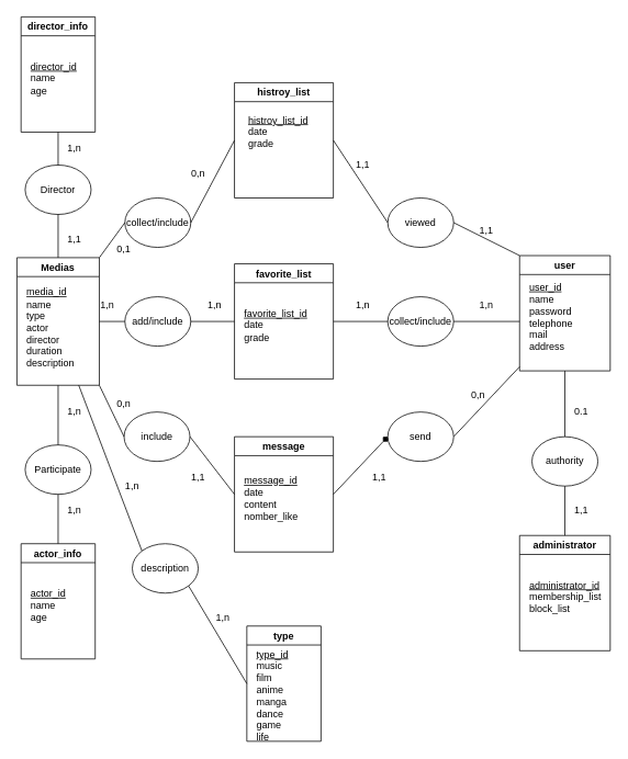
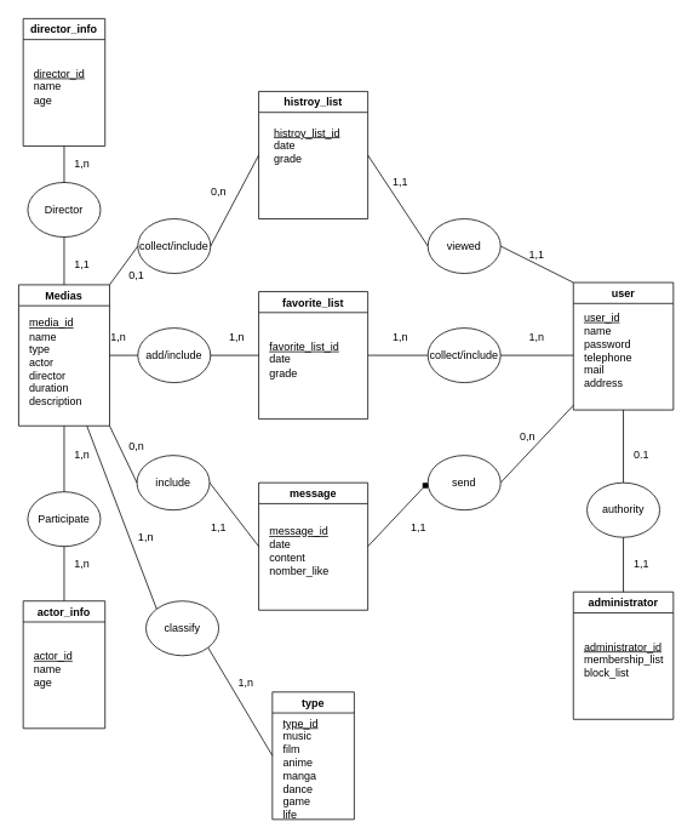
  <mxCell id="0" />
  <mxCell id="1" parent="0" />
  <mxCell id="2" value="Medias" style="swimlane;" parent="1" vertex="1"><mxGeometry x="20" y="312.5" width="100" height="155" as="geometry" /></mxCell>
  <mxCell id="3" value="&lt;u&gt;media_id&lt;/u&gt;&lt;br&gt;name&lt;br&gt;type&lt;br&gt;actor&lt;br&gt;director&lt;br&gt;duration&lt;br&gt;description" style="text;html=1;align=left;verticalAlign=middle;resizable=0;points=[];autosize=1;strokeColor=none;fillColor=none;" parent="2" vertex="1"><mxGeometry x="10" y="35" width="70" height="100" as="geometry" /></mxCell>
  <mxCell id="4" value="favorite_list" style="swimlane;" parent="1" vertex="1"><mxGeometry x="284" y="320" width="120" height="140" as="geometry" /></mxCell>
  <mxCell id="5" value="&lt;u&gt;favorite_list_id&lt;/u&gt;&lt;br&gt;date&lt;br&gt;grade" style="text;html=1;align=left;verticalAlign=middle;resizable=0;points=[];autosize=1;strokeColor=none;fillColor=none;" parent="4" vertex="1"><mxGeometry x="10" y="50" width="90" height="50" as="geometry" /></mxCell>
  <mxCell id="6" value="user" style="swimlane;" parent="1" vertex="1"><mxGeometry x="630" y="310" width="110" height="140" as="geometry" /></mxCell>
  <mxCell id="7" value="&lt;u&gt;user_id&lt;/u&gt;&lt;br&gt;name&lt;br&gt;password&lt;br&gt;telephone&lt;br&gt;mail&lt;br&gt;address" style="text;html=1;align=left;verticalAlign=middle;resizable=0;points=[];autosize=1;strokeColor=none;fillColor=none;" parent="6" vertex="1"><mxGeometry x="10" y="30" width="70" height="90" as="geometry" /></mxCell>
  <mxCell id="8" value="" style="endArrow=none;html=1;exitX=1;exitY=0.5;exitDx=0;exitDy=0;" parent="6" source="24" edge="1"><mxGeometry width="50" height="50" relative="1" as="geometry"><mxPoint x="-50" y="185" as="sourcePoint" /><mxPoint y="135" as="targetPoint" /></mxGeometry></mxCell>
  <mxCell id="9" value="administrator" style="swimlane;" parent="1" vertex="1"><mxGeometry x="630" y="650" width="110" height="140" as="geometry"><mxRectangle x="190" y="360" width="70" height="23" as="alternateBounds" /></mxGeometry></mxCell>
  <mxCell id="10" value="&lt;u&gt;administrator_id&lt;/u&gt;&lt;br&gt;membership_list&lt;br&gt;block_list" style="text;html=1;align=left;verticalAlign=middle;resizable=0;points=[];autosize=1;strokeColor=none;fillColor=none;" parent="9" vertex="1"><mxGeometry x="10" y="50" width="100" height="50" as="geometry" /></mxCell>
  <mxCell id="11" value="1,n" style="text;html=1;strokeColor=none;fillColor=none;align=center;verticalAlign=middle;whiteSpace=wrap;rounded=0;" parent="1" vertex="1"><mxGeometry x="240" y="360" width="40" height="20" as="geometry" /></mxCell>
  <mxCell id="12" value="1,n" style="text;html=1;strokeColor=none;fillColor=none;align=center;verticalAlign=middle;whiteSpace=wrap;rounded=0;" parent="1" vertex="1"><mxGeometry x="110" y="360" width="40" height="20" as="geometry" /></mxCell>
  <mxCell id="13" value="1,n" style="text;html=1;strokeColor=none;fillColor=none;align=center;verticalAlign=middle;whiteSpace=wrap;rounded=0;" parent="1" vertex="1"><mxGeometry x="570" y="360" width="40" height="20" as="geometry" /></mxCell>
  <mxCell id="14" value="1,n" style="text;html=1;strokeColor=none;fillColor=none;align=center;verticalAlign=middle;whiteSpace=wrap;rounded=0;" parent="1" vertex="1"><mxGeometry x="420" y="360" width="40" height="20" as="geometry" /></mxCell>
  <mxCell id="15" value="add/include" style="ellipse;whiteSpace=wrap;html=1;" parent="1" vertex="1"><mxGeometry x="151" y="360" width="80" height="60" as="geometry" /></mxCell>
  <mxCell id="16" value="collect/include" style="ellipse;whiteSpace=wrap;html=1;" parent="1" vertex="1"><mxGeometry x="470" y="360" width="80" height="60" as="geometry" /></mxCell>
  <mxCell id="17" value="" style="endArrow=none;html=1;exitX=1;exitY=0.5;exitDx=0;exitDy=0;entryX=0;entryY=0.5;entryDx=0;entryDy=0;" parent="1" source="2" target="15" edge="1"><mxGeometry width="50" height="50" relative="1" as="geometry"><mxPoint x="350" y="530" as="sourcePoint" /><mxPoint x="400" y="480" as="targetPoint" /></mxGeometry></mxCell>
  <mxCell id="18" value="" style="endArrow=none;html=1;exitX=1;exitY=0.5;exitDx=0;exitDy=0;entryX=0;entryY=0.5;entryDx=0;entryDy=0;" parent="1" source="15" target="4" edge="1"><mxGeometry width="50" height="50" relative="1" as="geometry"><mxPoint x="350" y="530" as="sourcePoint" /><mxPoint x="400" y="480" as="targetPoint" /></mxGeometry></mxCell>
  <mxCell id="19" value="" style="endArrow=none;html=1;exitX=1;exitY=0.5;exitDx=0;exitDy=0;entryX=0;entryY=0.5;entryDx=0;entryDy=0;" parent="1" source="4" target="16" edge="1"><mxGeometry width="50" height="50" relative="1" as="geometry"><mxPoint x="350" y="530" as="sourcePoint" /><mxPoint x="400" y="480" as="targetPoint" /></mxGeometry></mxCell>
  <mxCell id="20" value="" style="endArrow=none;html=1;exitX=1;exitY=0.5;exitDx=0;exitDy=0;" parent="1" source="16" edge="1"><mxGeometry width="50" height="50" relative="1" as="geometry"><mxPoint x="414" y="400" as="sourcePoint" /><mxPoint x="630" y="390" as="targetPoint" /></mxGeometry></mxCell>
  <mxCell id="21" value="message" style="swimlane;" parent="1" vertex="1"><mxGeometry x="284" y="530" width="120" height="140" as="geometry" /></mxCell>
  <mxCell id="22" value="&lt;u&gt;message_id&lt;/u&gt;&lt;br&gt;date&lt;br&gt;content&lt;br&gt;nomber_like" style="text;html=1;align=left;verticalAlign=middle;resizable=0;points=[];autosize=1;strokeColor=none;fillColor=none;" parent="21" vertex="1"><mxGeometry x="10" y="45" width="80" height="60" as="geometry" /></mxCell>
  <mxCell id="23" value="include" style="ellipse;whiteSpace=wrap;html=1;" parent="1" vertex="1"><mxGeometry x="150" y="500" width="80" height="60" as="geometry" /></mxCell>
  <mxCell id="24" value="send" style="ellipse;whiteSpace=wrap;html=1;" parent="1" vertex="1"><mxGeometry x="470" y="500" width="80" height="60" as="geometry" /></mxCell>
  <mxCell id="25" value="" style="endArrow=diamond;html=1;exitX=1;exitY=0.5;exitDx=0;exitDy=0;entryX=0;entryY=0.5;entryDx=0;entryDy=0;" parent="1" source="21" target="24" edge="1"><mxGeometry width="50" height="50" relative="1" as="geometry"><mxPoint x="410" y="550" as="sourcePoint" /><mxPoint x="460" y="500" as="targetPoint" /></mxGeometry></mxCell>
  <mxCell id="26" value="" style="endArrow=none;html=1;exitX=1;exitY=1;exitDx=0;exitDy=0;entryX=0;entryY=0.5;entryDx=0;entryDy=0;" parent="1" source="2" target="23" edge="1"><mxGeometry width="50" height="50" relative="1" as="geometry"><mxPoint x="97" y="560" as="sourcePoint" /><mxPoint x="163" y="490" as="targetPoint" /></mxGeometry></mxCell>
  <mxCell id="27" value="" style="endArrow=none;html=1;entryX=0;entryY=0.5;entryDx=0;entryDy=0;exitX=0;exitY=0.5;exitDx=0;exitDy=0;" parent="1" source="21" edge="1"><mxGeometry width="50" height="50" relative="1" as="geometry"><mxPoint x="290" y="600" as="sourcePoint" /><mxPoint x="230" y="530" as="targetPoint" /></mxGeometry></mxCell>
  <mxCell id="28" value="authority" style="ellipse;whiteSpace=wrap;html=1;" parent="1" vertex="1"><mxGeometry x="645" y="530" width="80" height="60" as="geometry" /></mxCell>
  <mxCell id="29" value="" style="endArrow=none;html=1;exitX=0.5;exitY=1;exitDx=0;exitDy=0;" parent="1" source="28" target="9" edge="1"><mxGeometry width="50" height="50" relative="1" as="geometry"><mxPoint x="410" y="550" as="sourcePoint" /><mxPoint x="460" y="500" as="targetPoint" /></mxGeometry></mxCell>
  <mxCell id="30" value="" style="endArrow=none;html=1;exitX=0.5;exitY=0;exitDx=0;exitDy=0;" parent="1" source="28" edge="1"><mxGeometry width="50" height="50" relative="1" as="geometry"><mxPoint x="635" y="500" as="sourcePoint" /><mxPoint x="685" y="450" as="targetPoint" /></mxGeometry></mxCell>
  <mxCell id="31" value="director_info" style="swimlane;" parent="1" vertex="1"><mxGeometry x="25" y="20" width="90" height="140" as="geometry" /></mxCell>
  <mxCell id="32" value="&lt;u&gt;director_id&lt;/u&gt;&lt;br&gt;name&lt;br&gt;age" style="text;html=1;align=left;verticalAlign=middle;resizable=0;points=[];autosize=1;strokeColor=none;fillColor=none;" parent="31" vertex="1"><mxGeometry x="10" y="50" width="70" height="50" as="geometry" /></mxCell>
  <mxCell id="33" value="actor_info" style="swimlane;" parent="1" vertex="1"><mxGeometry x="25" y="660" width="90" height="140" as="geometry" /></mxCell>
  <mxCell id="34" value="&lt;u&gt;actor_id&lt;/u&gt;&lt;br&gt;name&lt;br&gt;age" style="text;html=1;align=left;verticalAlign=middle;resizable=0;points=[];autosize=1;strokeColor=none;fillColor=none;" parent="33" vertex="1"><mxGeometry x="10" y="50" width="60" height="50" as="geometry" /></mxCell>
  <mxCell id="35" value="Director" style="ellipse;whiteSpace=wrap;html=1;" parent="1" vertex="1"><mxGeometry x="30" y="200" width="80" height="60" as="geometry" /></mxCell>
  <mxCell id="36" value="Participate" style="ellipse;whiteSpace=wrap;html=1;" parent="1" vertex="1"><mxGeometry x="30" y="540" width="80" height="60" as="geometry" /></mxCell>
  <mxCell id="37" value="" style="endArrow=none;html=1;exitX=0.5;exitY=1;exitDx=0;exitDy=0;entryX=0.5;entryY=0;entryDx=0;entryDy=0;" parent="1" source="31" target="35" edge="1"><mxGeometry width="50" height="50" relative="1" as="geometry"><mxPoint x="190" y="200" as="sourcePoint" /><mxPoint x="244" y="200" as="targetPoint" /></mxGeometry></mxCell>
  <mxCell id="38" value="" style="endArrow=none;html=1;exitX=0.5;exitY=1;exitDx=0;exitDy=0;entryX=0.5;entryY=0;entryDx=0;entryDy=0;" parent="1" source="35" target="2" edge="1"><mxGeometry width="50" height="50" relative="1" as="geometry"><mxPoint x="240" y="400" as="sourcePoint" /><mxPoint x="294" y="400" as="targetPoint" /></mxGeometry></mxCell>
  <mxCell id="39" value="" style="endArrow=none;html=1;entryX=0.5;entryY=0;entryDx=0;entryDy=0;exitX=0.5;exitY=1;exitDx=0;exitDy=0;" parent="1" source="2" target="36" edge="1"><mxGeometry width="50" height="50" relative="1" as="geometry"><mxPoint x="220" y="430" as="sourcePoint" /><mxPoint x="304" y="410" as="targetPoint" /></mxGeometry></mxCell>
  <mxCell id="40" value="" style="endArrow=none;html=1;exitX=0.5;exitY=1;exitDx=0;exitDy=0;entryX=0.5;entryY=0;entryDx=0;entryDy=0;" parent="1" source="36" target="33" edge="1"><mxGeometry width="50" height="50" relative="1" as="geometry"><mxPoint x="260" y="420" as="sourcePoint" /><mxPoint x="314" y="420" as="targetPoint" /></mxGeometry></mxCell>
  <mxCell id="41" value="1,n" style="text;html=1;strokeColor=none;fillColor=none;align=center;verticalAlign=middle;whiteSpace=wrap;rounded=0;" parent="1" vertex="1"><mxGeometry x="70" y="490" width="40" height="20" as="geometry" /></mxCell>
  <mxCell id="42" value="0,n" style="text;html=1;strokeColor=none;fillColor=none;align=center;verticalAlign=middle;whiteSpace=wrap;rounded=0;" parent="1" vertex="1"><mxGeometry x="560" y="470" width="40" height="20" as="geometry" /></mxCell>
  <mxCell id="43" value="1,1" style="text;html=1;strokeColor=none;fillColor=none;align=center;verticalAlign=middle;whiteSpace=wrap;rounded=0;" parent="1" vertex="1"><mxGeometry x="440" y="570" width="40" height="20" as="geometry" /></mxCell>
  <mxCell id="44" value="1,1" style="text;html=1;strokeColor=none;fillColor=none;align=center;verticalAlign=middle;whiteSpace=wrap;rounded=0;" parent="1" vertex="1"><mxGeometry x="220" y="570" width="40" height="20" as="geometry" /></mxCell>
  <mxCell id="45" value="1,n" style="text;html=1;strokeColor=none;fillColor=none;align=center;verticalAlign=middle;whiteSpace=wrap;rounded=0;" parent="1" vertex="1"><mxGeometry x="70" y="610" width="40" height="20" as="geometry" /></mxCell>
  <mxCell id="46" value="1,n" style="text;html=1;strokeColor=none;fillColor=none;align=center;verticalAlign=middle;whiteSpace=wrap;rounded=0;" parent="1" vertex="1"><mxGeometry x="70" y="170" width="40" height="20" as="geometry" /></mxCell>
  <mxCell id="47" value="1,1" style="text;html=1;strokeColor=none;fillColor=none;align=center;verticalAlign=middle;whiteSpace=wrap;rounded=0;" parent="1" vertex="1"><mxGeometry x="70" y="280" width="40" height="20" as="geometry" /></mxCell>
  <mxCell id="48" value="0.1" style="text;html=1;strokeColor=none;fillColor=none;align=center;verticalAlign=middle;whiteSpace=wrap;rounded=0;" parent="1" vertex="1"><mxGeometry x="685" y="490" width="40" height="20" as="geometry" /></mxCell>
  <mxCell id="49" value="0,n" style="text;html=1;strokeColor=none;fillColor=none;align=center;verticalAlign=middle;whiteSpace=wrap;rounded=0;" parent="1" vertex="1"><mxGeometry x="130" y="480" width="40" height="20" as="geometry" /></mxCell>
  <mxCell id="50" value="1,1" style="text;html=1;strokeColor=none;fillColor=none;align=center;verticalAlign=middle;whiteSpace=wrap;rounded=0;" parent="1" vertex="1"><mxGeometry x="685" y="610" width="40" height="20" as="geometry" /></mxCell>
  <mxCell id="51" value="histroy_list" style="swimlane;" parent="1" vertex="1"><mxGeometry x="284" y="100" width="120" height="140" as="geometry" /></mxCell>
  <mxCell id="52" value="&lt;u&gt;histroy_list_id&lt;/u&gt;&lt;br&gt;date&lt;br&gt;grade" style="text;html=1;align=left;verticalAlign=middle;resizable=0;points=[];autosize=1;strokeColor=none;fillColor=none;" parent="51" vertex="1"><mxGeometry x="15" y="35" width="90" height="50" as="geometry" /></mxCell>
  <mxCell id="53" value="" style="endArrow=none;html=1;exitX=1;exitY=0.5;exitDx=0;exitDy=0;entryX=0;entryY=0.5;entryDx=0;entryDy=0;" parent="1" source="51" target="55" edge="1"><mxGeometry width="50" height="50" relative="1" as="geometry"><mxPoint x="560" y="400" as="sourcePoint" /><mxPoint x="640" y="400" as="targetPoint" /></mxGeometry></mxCell>
  <mxCell id="54" value="" style="endArrow=none;html=1;exitX=1;exitY=0.5;exitDx=0;exitDy=0;entryX=0;entryY=0;entryDx=0;entryDy=0;" parent="1" source="55" target="6" edge="1"><mxGeometry width="50" height="50" relative="1" as="geometry"><mxPoint x="570" y="410" as="sourcePoint" /><mxPoint x="650" y="410" as="targetPoint" /></mxGeometry></mxCell>
  <mxCell id="55" value="viewed" style="ellipse;whiteSpace=wrap;html=1;" parent="1" vertex="1"><mxGeometry x="470" y="240" width="80" height="60" as="geometry" /></mxCell>
  <mxCell id="56" value="collect/include" style="ellipse;whiteSpace=wrap;html=1;" parent="1" vertex="1"><mxGeometry x="151" y="240" width="80" height="60" as="geometry" /></mxCell>
  <mxCell id="57" value="" style="endArrow=none;html=1;entryX=0;entryY=0.5;entryDx=0;entryDy=0;exitX=1;exitY=0;exitDx=0;exitDy=0;" parent="1" source="2" target="56" edge="1"><mxGeometry width="50" height="50" relative="1" as="geometry"><mxPoint x="320" y="340" as="sourcePoint" /><mxPoint x="370" y="290" as="targetPoint" /></mxGeometry></mxCell>
  <mxCell id="58" value="" style="endArrow=none;html=1;entryX=0;entryY=0.5;entryDx=0;entryDy=0;exitX=1;exitY=0.5;exitDx=0;exitDy=0;" parent="1" source="56" target="51" edge="1"><mxGeometry width="50" height="50" relative="1" as="geometry"><mxPoint x="320" y="340" as="sourcePoint" /><mxPoint x="370" y="290" as="targetPoint" /></mxGeometry></mxCell>
  <mxCell id="59" value="1,1" style="text;html=1;strokeColor=none;fillColor=none;align=center;verticalAlign=middle;whiteSpace=wrap;rounded=0;" parent="1" vertex="1"><mxGeometry x="570" y="270" width="40" height="20" as="geometry" /></mxCell>
  <mxCell id="60" value="1,1" style="text;html=1;strokeColor=none;fillColor=none;align=center;verticalAlign=middle;whiteSpace=wrap;rounded=0;" parent="1" vertex="1"><mxGeometry x="420" y="190" width="40" height="20" as="geometry" /></mxCell>
  <mxCell id="61" value="0,n" style="text;html=1;strokeColor=none;fillColor=none;align=center;verticalAlign=middle;whiteSpace=wrap;rounded=0;" parent="1" vertex="1"><mxGeometry x="220" y="200" width="40" height="20" as="geometry" /></mxCell>
  <mxCell id="62" value="0,1" style="text;html=1;strokeColor=none;fillColor=none;align=center;verticalAlign=middle;whiteSpace=wrap;rounded=0;" parent="1" vertex="1"><mxGeometry x="130" y="292.5" width="40" height="20" as="geometry" /></mxCell>
  <mxCell id="63" value="type" style="swimlane;" parent="1" vertex="1"><mxGeometry x="299" y="760" width="90" height="140" as="geometry" /></mxCell>
  <mxCell id="64" value="&lt;u&gt;type_id&lt;/u&gt;&lt;br&gt;music&lt;br&gt;film&lt;br&gt;anime&lt;br&gt;manga&lt;br&gt;dance&lt;br&gt;game&lt;br&gt;life" style="text;html=1;align=left;verticalAlign=middle;resizable=0;points=[];autosize=1;strokeColor=none;fillColor=none;" parent="63" vertex="1"><mxGeometry x="10" y="30" width="50" height="110" as="geometry" /></mxCell>
- <mxCell id="65" value="description" style="ellipse;whiteSpace=wrap;html=1;" parent="1" vertex="1"><mxGeometry x="160" y="660" width="80" height="60" as="geometry" /></mxCell>
+ <mxCell id="65" value="classify" style="ellipse;whiteSpace=wrap;html=1;" parent="1" vertex="1"><mxGeometry x="160" y="660" width="80" height="60" as="geometry" /></mxCell>
  <mxCell id="66" value="" style="endArrow=none;html=1;entryX=1;entryY=1;entryDx=0;entryDy=0;exitX=0;exitY=0.5;exitDx=0;exitDy=0;" parent="1" source="63" target="65" edge="1"><mxGeometry width="50" height="50" relative="1" as="geometry"><mxPoint x="290" y="620" as="sourcePoint" /><mxPoint x="340" y="570" as="targetPoint" /></mxGeometry></mxCell>
  <mxCell id="67" value="" style="endArrow=none;html=1;entryX=0.75;entryY=1;entryDx=0;entryDy=0;exitX=0;exitY=0;exitDx=0;exitDy=0;" parent="1" source="65" target="2" edge="1"><mxGeometry width="50" height="50" relative="1" as="geometry"><mxPoint x="290" y="620" as="sourcePoint" /><mxPoint x="340" y="570" as="targetPoint" /></mxGeometry></mxCell>
  <mxCell id="68" value="1,n" style="text;html=1;strokeColor=none;fillColor=none;align=center;verticalAlign=middle;whiteSpace=wrap;rounded=0;" parent="1" vertex="1"><mxGeometry x="140" y="580" width="40" height="20" as="geometry" /></mxCell>
  <mxCell id="69" value="1,n" style="text;html=1;strokeColor=none;fillColor=none;align=center;verticalAlign=middle;whiteSpace=wrap;rounded=0;" parent="1" vertex="1"><mxGeometry x="250" y="740" width="40" height="20" as="geometry" /></mxCell>
